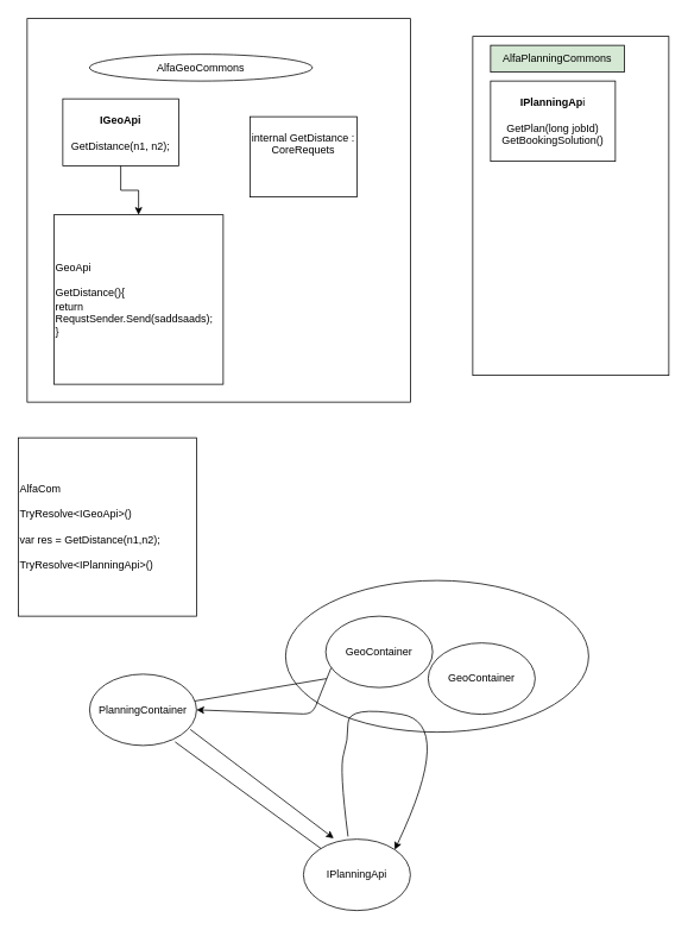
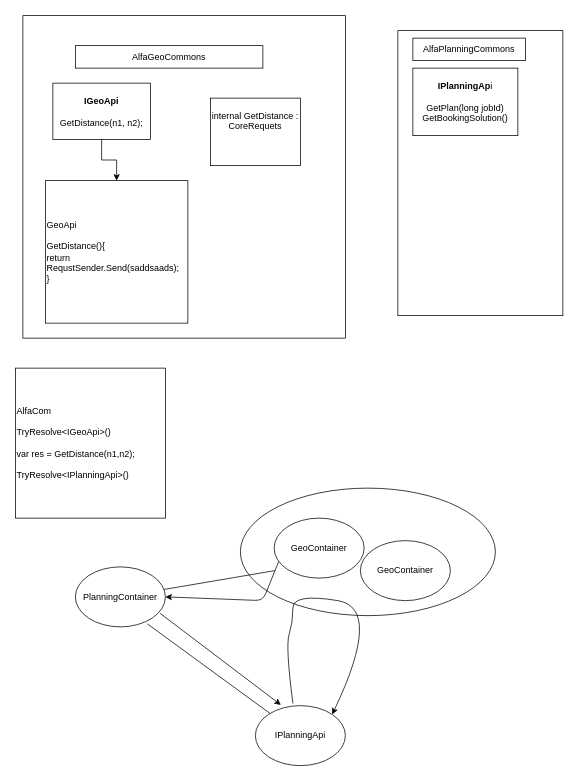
  <mxCell id="0" />
  <mxCell id="1" parent="0" />
  <mxCell id="2" value="" style="ellipse;whiteSpace=wrap;html=1;" vertex="1" parent="1"><mxGeometry x="320" y="650" width="340" height="170" as="geometry" /></mxCell>
  <mxCell id="3" value="" style="rounded=0;whiteSpace=wrap;html=1;" vertex="1" parent="1"><mxGeometry x="530" y="40" width="220" height="380" as="geometry" /></mxCell>
  <mxCell id="4" value="&lt;b&gt;IPlanningAp&lt;/b&gt;i&lt;br&gt;&lt;br&gt;GetPlan(long jobId)&lt;br&gt;GetBookingSolution()" style="rounded=0;whiteSpace=wrap;html=1;" vertex="1" parent="1"><mxGeometry x="550" y="90" width="140" height="90" as="geometry" /></mxCell>
  <mxCell id="5" value="AlfaCom&lt;br&gt;&lt;br&gt;TryResolve&amp;lt;IGeoApi&amp;gt;()&lt;br&gt;&lt;br&gt;var res = GetDistance(n1,n2);&lt;br&gt;&lt;br&gt;TryResolve&amp;lt;IPlanningApi&amp;gt;()" style="whiteSpace=wrap;html=1;aspect=fixed;align=left;" vertex="1" parent="1"><mxGeometry x="20" y="490" width="200" height="200" as="geometry" /></mxCell>
- <mxCell id="6" value="AlfaPlanningCommons" style="rounded=0;whiteSpace=wrap;html=1;fillColor=#d5e8d4;" vertex="1" parent="1"><mxGeometry x="550" y="50" width="150" height="30" as="geometry" /></mxCell>
+ <mxCell id="6" value="AlfaPlanningCommons" style="rounded=0;whiteSpace=wrap;html=1;" vertex="1" parent="1"><mxGeometry x="550" y="50" width="150" height="30" as="geometry" /></mxCell>
  <mxCell id="7" value="" style="group" vertex="1" connectable="0" parent="1"><mxGeometry x="30" y="20" width="430" height="430" as="geometry" /></mxCell>
  <mxCell id="8" value="" style="rounded=0;whiteSpace=wrap;html=1;align=left;" vertex="1" parent="7"><mxGeometry width="430" height="430" as="geometry" /></mxCell>
  <mxCell id="9" value="&lt;b&gt;IGeoApi&lt;/b&gt;&lt;br&gt;&lt;br&gt;GetDistance(n1, n2);" style="rounded=0;whiteSpace=wrap;html=1;" vertex="1" parent="7"><mxGeometry x="40" y="90" width="130" height="75" as="geometry" /></mxCell>
  <mxCell id="10" value="GeoApi&lt;br&gt;&lt;br&gt;GetDistance(){&lt;br&gt;return RequstSender.Send(saddsaads);&lt;br&gt;&lt;div&gt;&lt;span&gt;}&lt;/span&gt;&lt;/div&gt;" style="whiteSpace=wrap;html=1;aspect=fixed;align=left;" vertex="1" parent="7"><mxGeometry x="30" y="220" width="190" height="190" as="geometry" /></mxCell>
  <mxCell id="11" style="edgeStyle=orthogonalEdgeStyle;rounded=0;orthogonalLoop=1;jettySize=auto;html=1;exitX=0.5;exitY=1;exitDx=0;exitDy=0;entryX=0.5;entryY=0;entryDx=0;entryDy=0;" edge="1" parent="7" source="9" target="10"><mxGeometry relative="1" as="geometry" /></mxCell>
- <mxCell id="12" value="AlfaGeoCommons" style="ellipse;whiteSpace=wrap;html=1;" vertex="1" parent="7"><mxGeometry x="70" y="40" width="250" height="30" as="geometry" /></mxCell>
+ <mxCell id="12" value="AlfaGeoCommons" style="rounded=0;whiteSpace=wrap;html=1;" vertex="1" parent="7"><mxGeometry x="70" y="40" width="250" height="30" as="geometry" /></mxCell>
  <mxCell id="13" value="internal GetDistance : CoreRequets&lt;br&gt;&lt;br&gt;&lt;br&gt;" style="whiteSpace=wrap;html=1;aspect=fixed;" vertex="1" parent="7"><mxGeometry x="250" y="110" width="120" height="90" as="geometry" /></mxCell>
  <mxCell id="14" value="PlanningContainer" style="ellipse;whiteSpace=wrap;html=1;" vertex="1" parent="1"><mxGeometry x="100" y="755" width="120" height="80" as="geometry" /></mxCell>
  <mxCell id="15" value="GeoContainer" style="ellipse;whiteSpace=wrap;html=1;" vertex="1" parent="1"><mxGeometry x="365" y="690" width="120" height="80" as="geometry" /></mxCell>
  <mxCell id="16" value="IPlanningApi" style="ellipse;whiteSpace=wrap;html=1;" vertex="1" parent="1"><mxGeometry x="340" y="940" width="120" height="80" as="geometry" /></mxCell>
  <mxCell id="17" value="" style="curved=1;endArrow=classic;html=1;exitX=0.417;exitY=-0.037;exitDx=0;exitDy=0;exitPerimeter=0;entryX=1;entryY=0;entryDx=0;entryDy=0;" edge="1" parent="1" source="16" target="16"><mxGeometry width="50" height="50" relative="1" as="geometry"><mxPoint x="400" y="790" as="sourcePoint" /><mxPoint x="450" y="740" as="targetPoint" /><Array as="points"><mxPoint x="380" y="860" /><mxPoint x="390" y="830" /><mxPoint x="390" y="790" /><mxPoint x="510" y="810" /></Array></mxGeometry></mxCell>
  <mxCell id="18" value="" style="endArrow=classic;html=1;entryX=0.283;entryY=-0.012;entryDx=0;entryDy=0;entryPerimeter=0;exitX=0.942;exitY=0.775;exitDx=0;exitDy=0;exitPerimeter=0;" edge="1" parent="1" source="14" target="16"><mxGeometry width="50" height="50" relative="1" as="geometry"><mxPoint x="270" y="860" as="sourcePoint" /><mxPoint x="320" y="810" as="targetPoint" /></mxGeometry></mxCell>
  <mxCell id="19" value="" style="endArrow=none;html=1;" edge="1" parent="1" source="14"><mxGeometry width="50" height="50" relative="1" as="geometry"><mxPoint x="400" y="790" as="sourcePoint" /><mxPoint x="366" y="760" as="targetPoint" /><Array as="points"><mxPoint x="366" y="760" /></Array></mxGeometry></mxCell>
  <mxCell id="20" value="" style="endArrow=none;html=1;entryX=0.8;entryY=0.95;entryDx=0;entryDy=0;entryPerimeter=0;" edge="1" parent="1" source="16" target="14"><mxGeometry width="50" height="50" relative="1" as="geometry"><mxPoint x="400" y="790" as="sourcePoint" /><mxPoint x="450" y="740" as="targetPoint" /></mxGeometry></mxCell>
  <mxCell id="21" value="" style="endArrow=classic;html=1;entryX=1;entryY=0.5;entryDx=0;entryDy=0;exitX=0.05;exitY=0.725;exitDx=0;exitDy=0;exitPerimeter=0;" edge="1" parent="1" source="15" target="14"><mxGeometry width="50" height="50" relative="1" as="geometry"><mxPoint x="400" y="890" as="sourcePoint" /><mxPoint x="450" y="840" as="targetPoint" /><Array as="points"><mxPoint x="350" y="800" /></Array></mxGeometry></mxCell>
  <mxCell id="22" value="GeoContainer" style="ellipse;whiteSpace=wrap;html=1;" vertex="1" parent="1"><mxGeometry x="480" y="720" width="120" height="80" as="geometry" /></mxCell>
